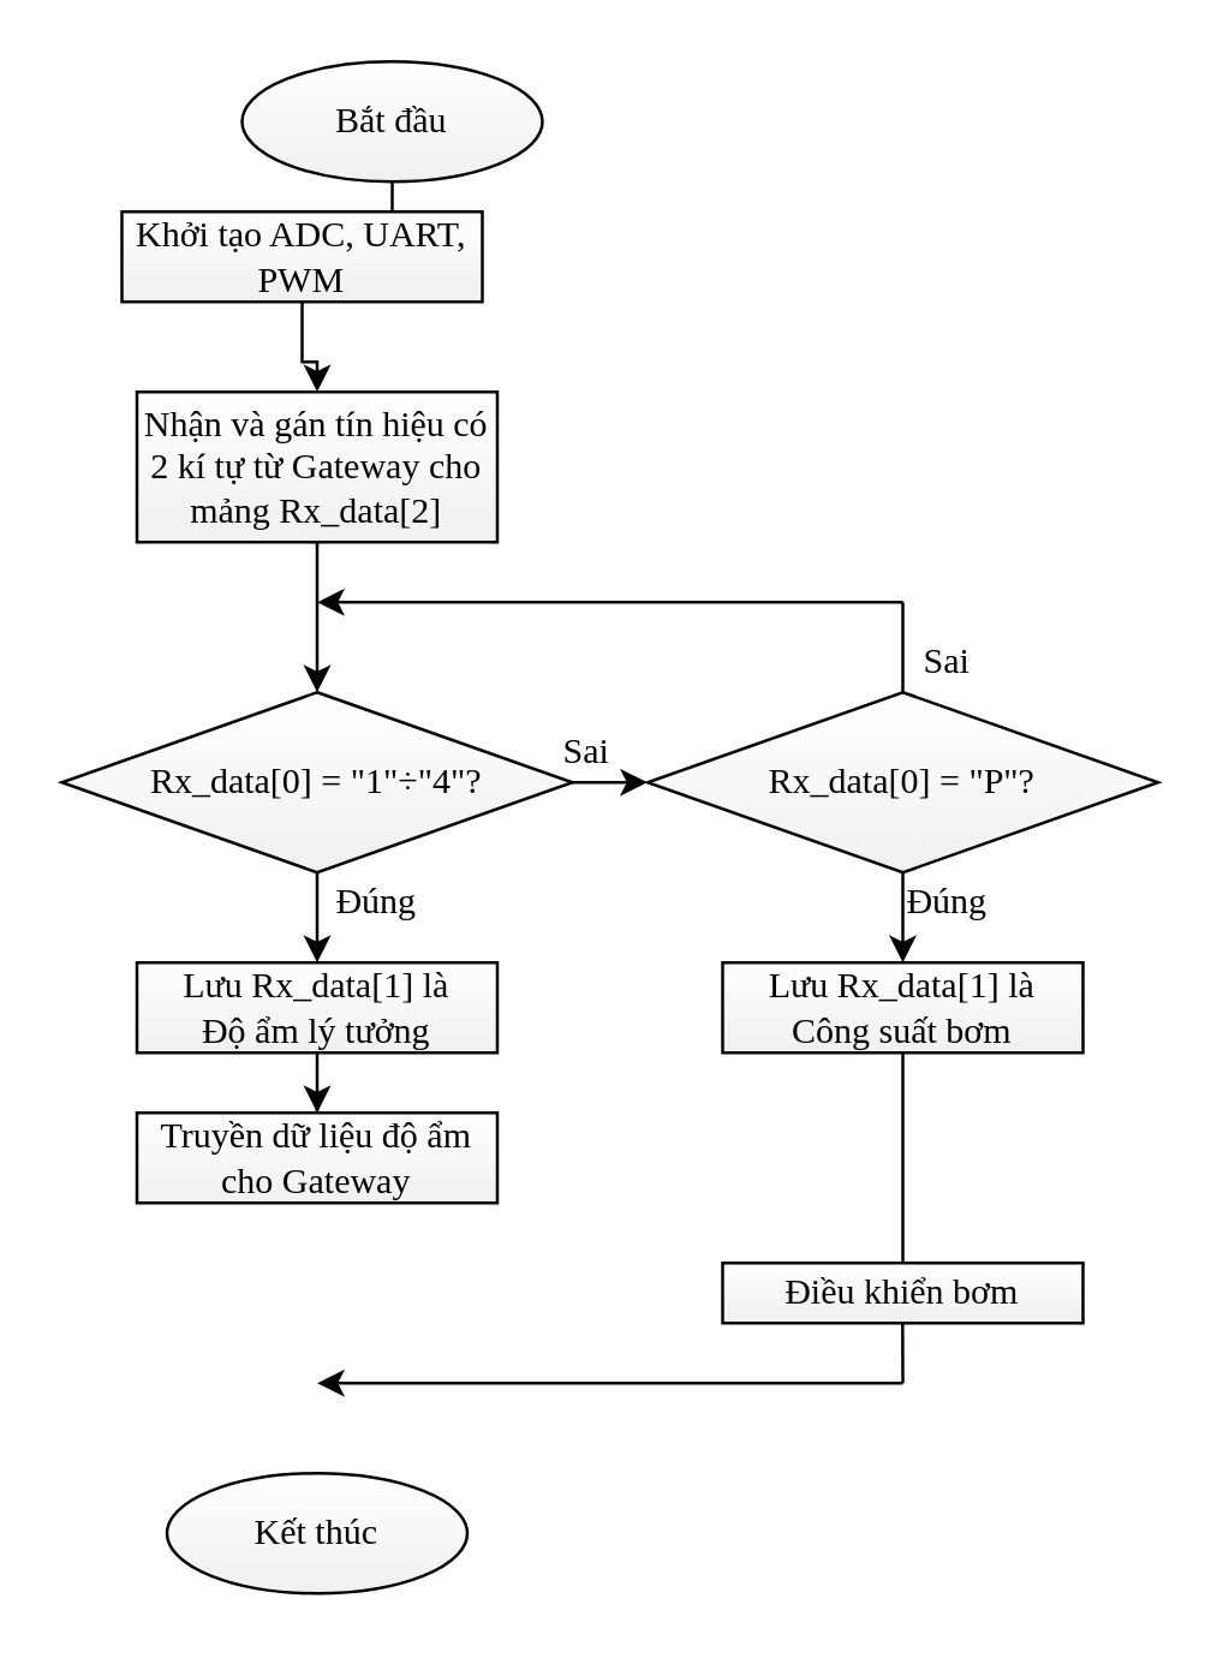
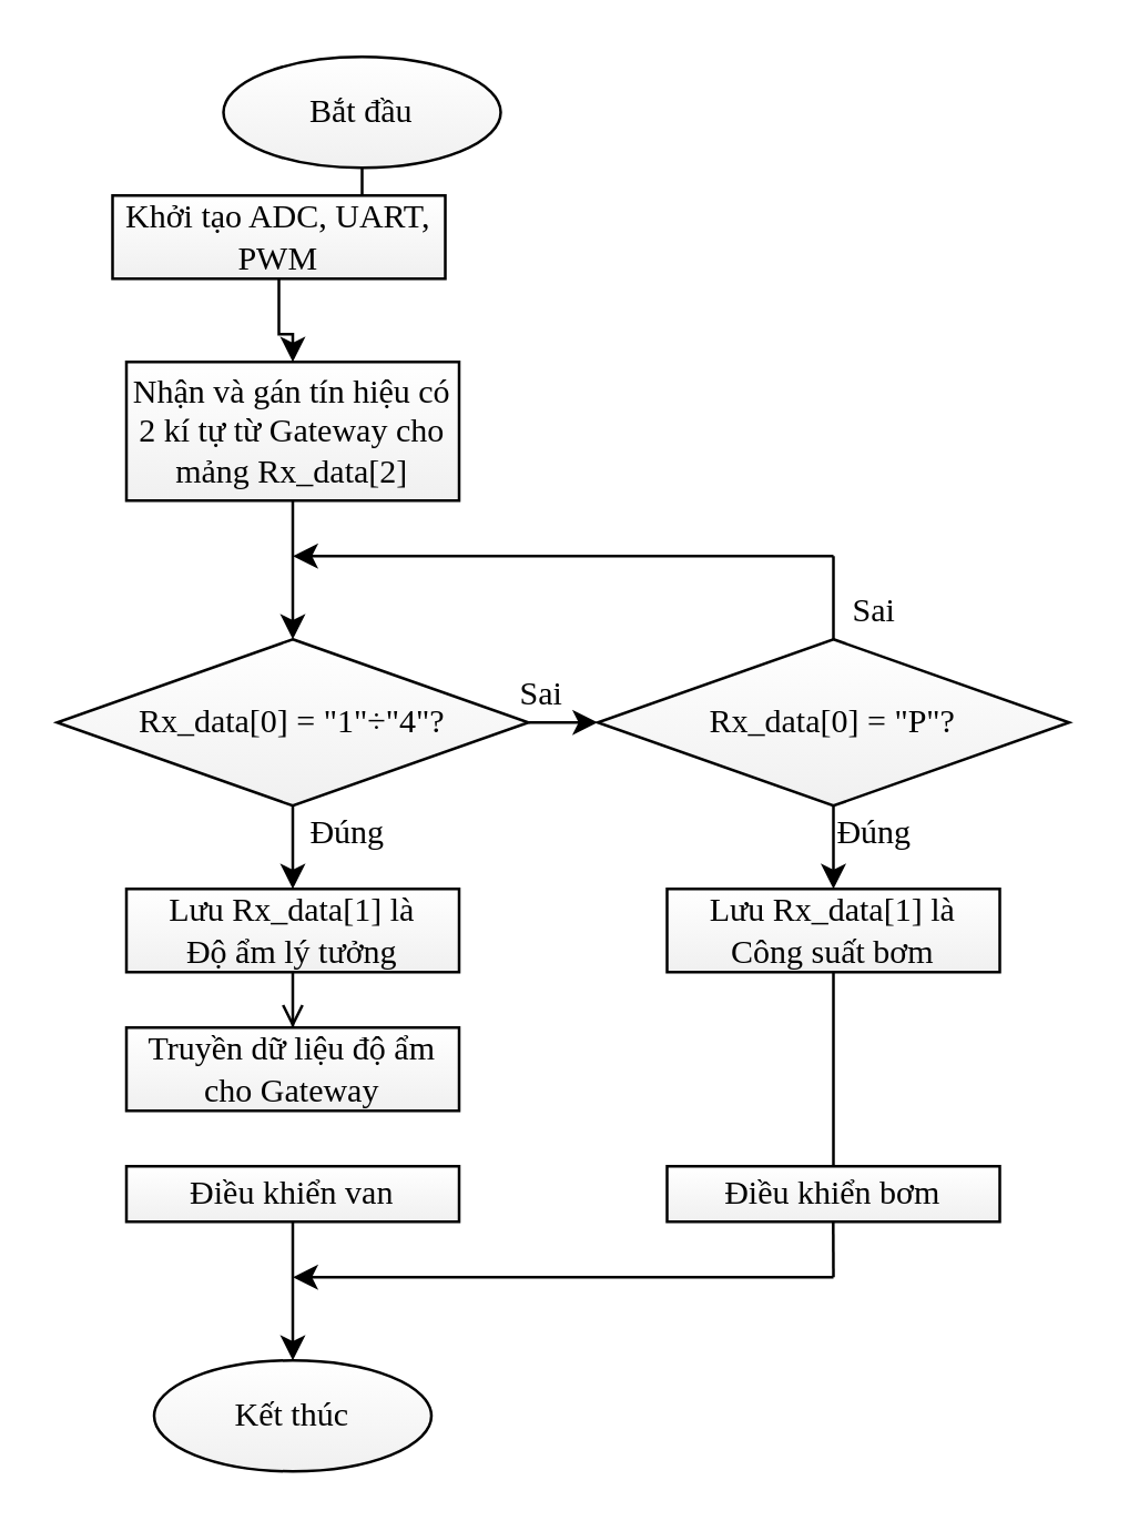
  <mxCell id="0" />
  <mxCell id="1" parent="0" />
  <mxCell id="2" value="" style="edgeStyle=orthogonalEdgeStyle;rounded=0;orthogonalLoop=1;jettySize=auto;html=1;fontFamily=Times New Roman;entryX=0.5;entryY=0;entryDx=0;entryDy=0;" edge="1" parent="1" source="3" target="5"><mxGeometry relative="1" as="geometry" /></mxCell>
  <mxCell id="3" value="&lt;font face=&quot;Times New Roman&quot;&gt;Bắt đầu&lt;/font&gt;" style="ellipse;whiteSpace=wrap;html=1;gradientColor=#F0F0F0;" vertex="1" parent="1"><mxGeometry x="80" y="20" width="100" height="40" as="geometry" /></mxCell>
  <mxCell id="4" value="" style="edgeStyle=orthogonalEdgeStyle;rounded=0;orthogonalLoop=1;jettySize=auto;html=1;fontFamily=Times New Roman;" edge="1" parent="1" source="5" target="7"><mxGeometry relative="1" as="geometry" /></mxCell>
  <mxCell id="5" value="Khởi tạo ADC, UART, PWM" style="rounded=0;whiteSpace=wrap;html=1;fontFamily=Times New Roman;gradientColor=#F0F0F0;" vertex="1" parent="1"><mxGeometry x="40" y="70" width="120" height="30" as="geometry" /></mxCell>
  <mxCell id="6" value="" style="edgeStyle=orthogonalEdgeStyle;rounded=0;orthogonalLoop=1;jettySize=auto;html=1;fontFamily=Times New Roman;" edge="1" parent="1" source="7" target="10"><mxGeometry relative="1" as="geometry" /></mxCell>
  <mxCell id="7" value="Nhận và gán tín hiệu có 2 kí tự từ Gateway cho mảng Rx_data[2]" style="rounded=0;whiteSpace=wrap;html=1;fontFamily=Times New Roman;gradientColor=#F0F0F0;" vertex="1" parent="1"><mxGeometry x="45" y="130" width="120" height="50" as="geometry" /></mxCell>
  <mxCell id="8" value="" style="edgeStyle=orthogonalEdgeStyle;rounded=0;orthogonalLoop=1;jettySize=auto;html=1;fontFamily=Times New Roman;entryX=0.5;entryY=0;entryDx=0;entryDy=0;" edge="1" parent="1" source="10" target="13"><mxGeometry relative="1" as="geometry" /></mxCell>
  <mxCell id="9" value="" style="edgeStyle=orthogonalEdgeStyle;rounded=0;orthogonalLoop=1;jettySize=auto;html=1;fontFamily=Times New Roman;" edge="1" parent="1" source="10" target="11"><mxGeometry relative="1" as="geometry" /></mxCell>
  <mxCell id="10" value="Rx_data[0] = &quot;1&quot;÷&quot;4&quot;?" style="rhombus;whiteSpace=wrap;html=1;fontFamily=Times New Roman;gradientColor=#F0F0F0;" vertex="1" parent="1"><mxGeometry x="20" y="230" width="170" height="60" as="geometry" /></mxCell>
  <mxCell id="11" value="Rx_data[0] = &quot;P&quot;?" style="rhombus;whiteSpace=wrap;html=1;fontFamily=Times New Roman;gradientColor=#F0F0F0;" vertex="1" parent="1"><mxGeometry x="215" y="230" width="170" height="60" as="geometry" /></mxCell>
- <mxCell id="12" value="" style="edgeStyle=orthogonalEdgeStyle;rounded=0;orthogonalLoop=1;jettySize=auto;html=1;fontFamily=Times New Roman;entryX=0.5;entryY=0;entryDx=0;entryDy=0;" edge="1" parent="1" source="13" target="16"><mxGeometry relative="1" as="geometry" /></mxCell>
+ <mxCell id="12" value="" style="edgeStyle=orthogonalEdgeStyle;rounded=0;orthogonalLoop=1;jettySize=auto;html=1;fontFamily=Times New Roman;entryX=0.5;entryY=0;entryDx=0;entryDy=0;endArrow=open;" edge="1" parent="1" source="13" target="16"><mxGeometry relative="1" as="geometry" /></mxCell>
  <mxCell id="13" value="Lưu Rx_data[1] là&lt;br&gt;Độ ẩm lý tưởng" style="rounded=0;whiteSpace=wrap;html=1;fontFamily=Times New Roman;gradientColor=#F0F0F0;" vertex="1" parent="1"><mxGeometry x="45" y="320" width="120" height="30" as="geometry" /></mxCell>
  <mxCell id="14" value="" style="edgeStyle=orthogonalEdgeStyle;rounded=0;orthogonalLoop=1;jettySize=auto;html=1;fontFamily=Times New Roman;endArrow=none;" edge="1" parent="1" source="15" target="19"><mxGeometry relative="1" as="geometry" /></mxCell>
  <mxCell id="15" value="Lưu Rx_data[1] là&lt;br&gt;Công suất bơm" style="rounded=0;whiteSpace=wrap;html=1;fontFamily=Times New Roman;gradientColor=#F0F0F0;" vertex="1" parent="1"><mxGeometry x="240" y="320" width="120" height="30" as="geometry" /></mxCell>
  <mxCell id="16" value="Truyền dữ liệu độ ẩm cho Gateway" style="rounded=0;whiteSpace=wrap;html=1;fontFamily=Times New Roman;gradientColor=#F0F0F0;" vertex="1" parent="1"><mxGeometry x="45" y="370" width="120" height="30" as="geometry" /></mxCell>
+ <mxCell id="17" value="" style="edgeStyle=orthogonalEdgeStyle;rounded=0;orthogonalLoop=1;jettySize=auto;html=1;fontFamily=Times New Roman;" edge="1" parent="1" source="18" target="20"><mxGeometry relative="1" as="geometry" /></mxCell>
+ <mxCell id="18" value="Điều khiển van" style="rounded=0;whiteSpace=wrap;html=1;fontFamily=Times New Roman;gradientColor=#F0F0F0;" vertex="1" parent="1"><mxGeometry x="45" y="420" width="120" height="20" as="geometry" /></mxCell>
  <mxCell id="19" value="Điều khiển bơm" style="rounded=0;whiteSpace=wrap;html=1;fontFamily=Times New Roman;gradientColor=#F0F0F0;" vertex="1" parent="1"><mxGeometry x="240" y="420" width="120" height="20" as="geometry" /></mxCell>
  <mxCell id="20" value="&lt;font face=&quot;Times New Roman&quot;&gt;Kết thúc&lt;/font&gt;" style="ellipse;whiteSpace=wrap;html=1;gradientColor=#F0F0F0;" vertex="1" parent="1"><mxGeometry x="55" y="490" width="100" height="40" as="geometry" /></mxCell>
  <mxCell id="21" value="" style="endArrow=classic;html=1;fontFamily=Times New Roman;exitX=0.5;exitY=1;exitDx=0;exitDy=0;entryX=0.5;entryY=0;entryDx=0;entryDy=0;" edge="1" parent="1" source="11" target="15"><mxGeometry width="50" height="50" relative="1" as="geometry"><mxPoint x="285" y="340" as="sourcePoint" /><mxPoint x="335" y="290" as="targetPoint" /></mxGeometry></mxCell>
  <mxCell id="22" value="" style="endArrow=classic;html=1;fontFamily=Times New Roman;" edge="1" parent="1"><mxGeometry width="50" height="50" relative="1" as="geometry"><mxPoint x="300" y="200" as="sourcePoint" /><mxPoint x="105" y="200" as="targetPoint" /></mxGeometry></mxCell>
  <mxCell id="23" value="" style="endArrow=none;html=1;fontFamily=Times New Roman;exitX=0.5;exitY=0;exitDx=0;exitDy=0;" edge="1" parent="1" source="11"><mxGeometry width="50" height="50" relative="1" as="geometry"><mxPoint x="175" y="250" as="sourcePoint" /><mxPoint x="300" y="200" as="targetPoint" /></mxGeometry></mxCell>
  <mxCell id="24" value="Sai" style="text;html=1;strokeColor=none;fillColor=none;align=center;verticalAlign=middle;whiteSpace=wrap;rounded=0;fontFamily=Times New Roman;" vertex="1" parent="1"><mxGeometry x="175" y="240" width="40" height="20" as="geometry" /></mxCell>
  <mxCell id="25" value="Sai" style="text;html=1;strokeColor=none;fillColor=none;align=center;verticalAlign=middle;whiteSpace=wrap;rounded=0;fontFamily=Times New Roman;" vertex="1" parent="1"><mxGeometry x="295" y="210" width="40" height="20" as="geometry" /></mxCell>
  <mxCell id="26" value="Đúng" style="text;html=1;strokeColor=none;fillColor=none;align=center;verticalAlign=middle;whiteSpace=wrap;rounded=0;fontFamily=Times New Roman;" vertex="1" parent="1"><mxGeometry x="295" y="290" width="40" height="20" as="geometry" /></mxCell>
  <mxCell id="27" value="Đúng" style="text;html=1;strokeColor=none;fillColor=none;align=center;verticalAlign=middle;whiteSpace=wrap;rounded=0;fontFamily=Times New Roman;" vertex="1" parent="1"><mxGeometry x="105" y="290" width="40" height="20" as="geometry" /></mxCell>
  <mxCell id="28" value="" style="endArrow=classic;html=1;fontFamily=Times New Roman;" edge="1" parent="1"><mxGeometry width="50" height="50" relative="1" as="geometry"><mxPoint x="300" y="460" as="sourcePoint" /><mxPoint x="105" y="460" as="targetPoint" /></mxGeometry></mxCell>
  <mxCell id="29" value="" style="endArrow=none;html=1;fontFamily=Times New Roman;" edge="1" parent="1"><mxGeometry width="50" height="50" relative="1" as="geometry"><mxPoint x="300" y="460" as="sourcePoint" /><mxPoint x="299.92" y="440" as="targetPoint" /></mxGeometry></mxCell>
